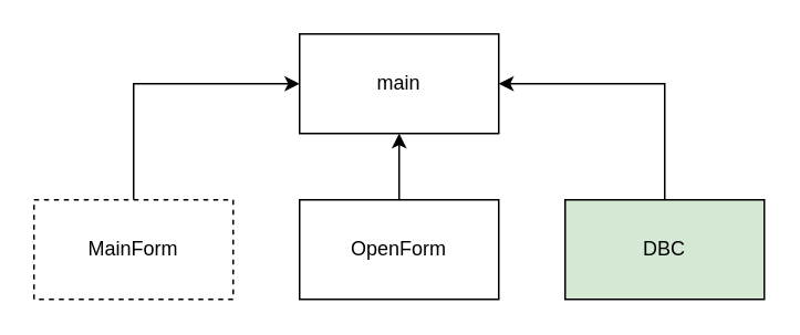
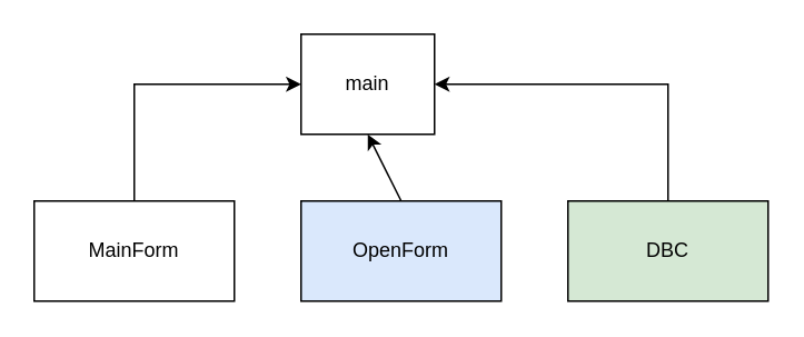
  <mxCell id="0" />
  <mxCell id="1" parent="0" />
- <mxCell id="2" value="main" style="rounded=0;whiteSpace=wrap;html=1;" parent="1" vertex="1"><mxGeometry x="180" y="20" width="120" height="60" as="geometry" /></mxCell>
+ <mxCell id="2" value="main" style="rounded=0;whiteSpace=wrap;html=1;" parent="1" vertex="1"><mxGeometry x="180" y="20" width="80" height="60" as="geometry" /></mxCell>
  <mxCell id="3" style="edgeStyle=orthogonalEdgeStyle;rounded=0;orthogonalLoop=1;jettySize=auto;html=1;exitX=0.5;exitY=0;exitDx=0;exitDy=0;entryX=1;entryY=0.5;entryDx=0;entryDy=0;" parent="1" source="4" target="2" edge="1"><mxGeometry relative="1" as="geometry" /></mxCell>
  <mxCell id="4" value="DBC" style="rounded=0;whiteSpace=wrap;html=1;fillColor=#d5e8d4;" parent="1" vertex="1"><mxGeometry x="340" y="120" width="120" height="60" as="geometry" /></mxCell>
  <mxCell id="5" style="edgeStyle=orthogonalEdgeStyle;rounded=0;orthogonalLoop=1;jettySize=auto;html=1;exitX=0.5;exitY=0;exitDx=0;exitDy=0;entryX=0;entryY=0.5;entryDx=0;entryDy=0;" parent="1" source="6" target="2" edge="1"><mxGeometry relative="1" as="geometry" /></mxCell>
- <mxCell id="6" value="MainForm" style="rounded=0;whiteSpace=wrap;html=1;dashed=1;" parent="1" vertex="1"><mxGeometry x="20" y="120" width="120" height="60" as="geometry" /></mxCell>
- <mxCell id="7" value="OpenForm" style="rounded=0;whiteSpace=wrap;html=1;" parent="1" vertex="1"><mxGeometry x="180" y="120" width="120" height="60" as="geometry" /></mxCell>
+ <mxCell id="6" value="MainForm" style="rounded=0;whiteSpace=wrap;html=1;" parent="1" vertex="1"><mxGeometry x="20" y="120" width="120" height="60" as="geometry" /></mxCell>
+ <mxCell id="7" value="OpenForm" style="rounded=0;whiteSpace=wrap;html=1;fillColor=#dae8fc;" parent="1" vertex="1"><mxGeometry x="180" y="120" width="120" height="60" as="geometry" /></mxCell>
  <mxCell id="8" value="" style="endArrow=classic;html=1;entryX=0.5;entryY=1;entryDx=0;entryDy=0;" parent="1" target="2" edge="1"><mxGeometry width="50" height="50" relative="1" as="geometry"><mxPoint x="240" y="120" as="sourcePoint" /><mxPoint x="290" y="80" as="targetPoint" /></mxGeometry></mxCell>
